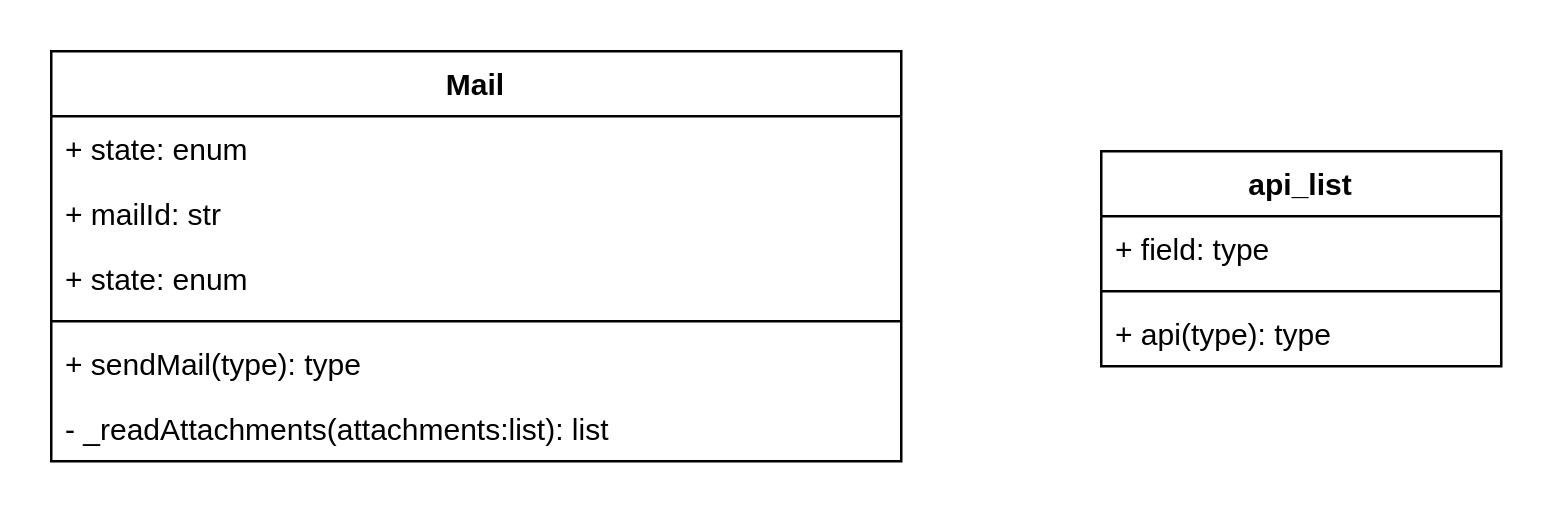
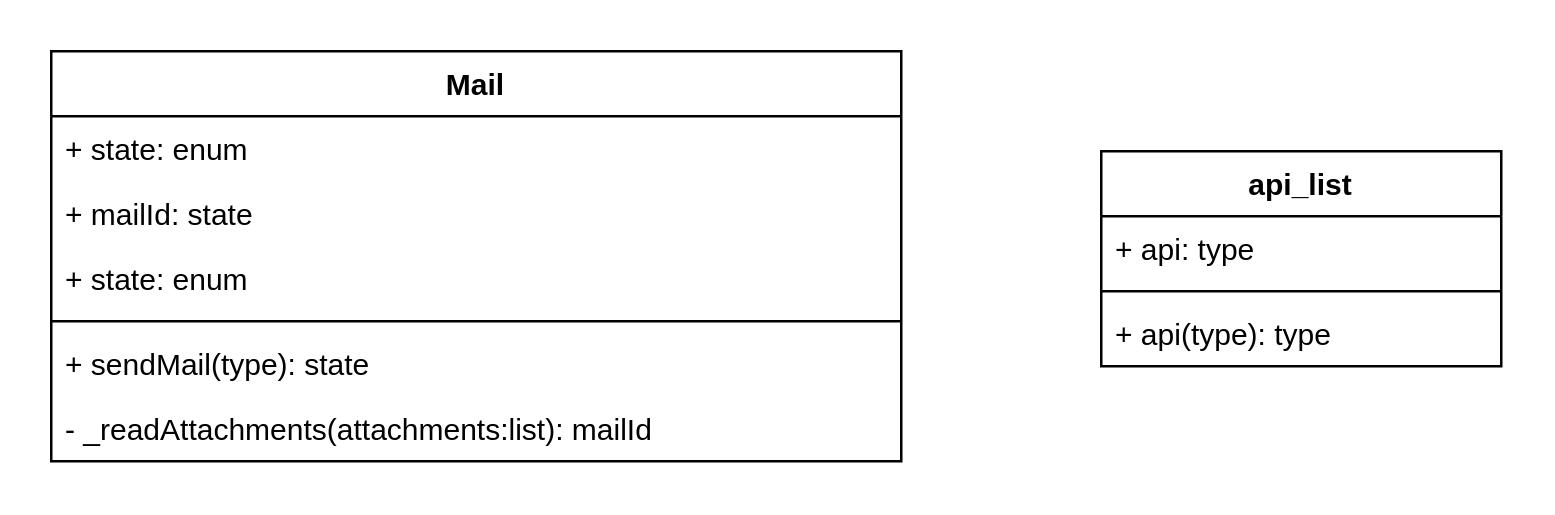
  <mxCell id="0" />
  <mxCell id="1" parent="0" />
  <mxCell id="2" value="api_list" style="swimlane;fontStyle=1;align=center;verticalAlign=top;childLayout=stackLayout;horizontal=1;startSize=26;horizontalStack=0;resizeParent=1;resizeParentMax=0;resizeLast=0;collapsible=1;marginBottom=0;" vertex="1" parent="1"><mxGeometry x="440" y="60" width="160" height="86" as="geometry" /></mxCell>
- <mxCell id="3" value="+ field: type" style="text;strokeColor=none;fillColor=none;align=left;verticalAlign=top;spacingLeft=4;spacingRight=4;overflow=hidden;rotatable=0;points=[[0,0.5],[1,0.5]];portConstraint=eastwest;" vertex="1" parent="2"><mxGeometry y="26" width="160" height="26" as="geometry" /></mxCell>
+ <mxCell id="3" value="+ api: type" style="text;strokeColor=none;fillColor=none;align=left;verticalAlign=top;spacingLeft=4;spacingRight=4;overflow=hidden;rotatable=0;points=[[0,0.5],[1,0.5]];portConstraint=eastwest;" vertex="1" parent="2"><mxGeometry y="26" width="160" height="26" as="geometry" /></mxCell>
  <mxCell id="4" value="" style="line;strokeWidth=1;fillColor=none;align=left;verticalAlign=middle;spacingTop=-1;spacingLeft=3;spacingRight=3;rotatable=0;labelPosition=right;points=[];portConstraint=eastwest;strokeColor=inherit;" vertex="1" parent="2"><mxGeometry y="52" width="160" height="8" as="geometry" /></mxCell>
  <mxCell id="5" value="+ api(type): type" style="text;strokeColor=none;fillColor=none;align=left;verticalAlign=top;spacingLeft=4;spacingRight=4;overflow=hidden;rotatable=0;points=[[0,0.5],[1,0.5]];portConstraint=eastwest;" vertex="1" parent="2"><mxGeometry y="60" width="160" height="26" as="geometry" /></mxCell>
  <mxCell id="6" value="Mail" style="swimlane;fontStyle=1;align=center;verticalAlign=top;childLayout=stackLayout;horizontal=1;startSize=26;horizontalStack=0;resizeParent=1;resizeParentMax=0;resizeLast=0;collapsible=1;marginBottom=0;" vertex="1" parent="1"><mxGeometry x="20" y="20" width="340" height="164" as="geometry" /></mxCell>
  <mxCell id="7" value="+ state: enum" style="text;strokeColor=none;fillColor=none;align=left;verticalAlign=top;spacingLeft=4;spacingRight=4;overflow=hidden;rotatable=0;points=[[0,0.5],[1,0.5]];portConstraint=eastwest;" vertex="1" parent="6"><mxGeometry y="26" width="340" height="26" as="geometry" /></mxCell>
- <mxCell id="8" value="+ mailId: str" style="text;strokeColor=none;fillColor=none;align=left;verticalAlign=top;spacingLeft=4;spacingRight=4;overflow=hidden;rotatable=0;points=[[0,0.5],[1,0.5]];portConstraint=eastwest;" vertex="1" parent="6"><mxGeometry y="52" width="340" height="26" as="geometry" /></mxCell>
+ <mxCell id="8" value="+ mailId: state" style="text;strokeColor=none;fillColor=none;align=left;verticalAlign=top;spacingLeft=4;spacingRight=4;overflow=hidden;rotatable=0;points=[[0,0.5],[1,0.5]];portConstraint=eastwest;" vertex="1" parent="6"><mxGeometry y="52" width="340" height="26" as="geometry" /></mxCell>
  <mxCell id="9" value="+ state: enum" style="text;strokeColor=none;fillColor=none;align=left;verticalAlign=top;spacingLeft=4;spacingRight=4;overflow=hidden;rotatable=0;points=[[0,0.5],[1,0.5]];portConstraint=eastwest;" vertex="1" parent="6"><mxGeometry y="78" width="340" height="26" as="geometry" /></mxCell>
  <mxCell id="10" value="" style="line;strokeWidth=1;fillColor=none;align=left;verticalAlign=middle;spacingTop=-1;spacingLeft=3;spacingRight=3;rotatable=0;labelPosition=right;points=[];portConstraint=eastwest;strokeColor=inherit;" vertex="1" parent="6"><mxGeometry y="104" width="340" height="8" as="geometry" /></mxCell>
- <mxCell id="11" value="+ sendMail(type): type" style="text;strokeColor=none;fillColor=none;align=left;verticalAlign=top;spacingLeft=4;spacingRight=4;overflow=hidden;rotatable=0;points=[[0,0.5],[1,0.5]];portConstraint=eastwest;" vertex="1" parent="6"><mxGeometry y="112" width="340" height="26" as="geometry" /></mxCell>
- <mxCell id="12" value="- _readAttachments(attachments:list): list" style="text;strokeColor=none;fillColor=none;align=left;verticalAlign=top;spacingLeft=4;spacingRight=4;overflow=hidden;rotatable=0;points=[[0,0.5],[1,0.5]];portConstraint=eastwest;" vertex="1" parent="6"><mxGeometry y="138" width="340" height="26" as="geometry" /></mxCell>
+ <mxCell id="11" value="+ sendMail(type): state" style="text;strokeColor=none;fillColor=none;align=left;verticalAlign=top;spacingLeft=4;spacingRight=4;overflow=hidden;rotatable=0;points=[[0,0.5],[1,0.5]];portConstraint=eastwest;" vertex="1" parent="6"><mxGeometry y="112" width="340" height="26" as="geometry" /></mxCell>
+ <mxCell id="12" value="- _readAttachments(attachments:list): mailId" style="text;strokeColor=none;fillColor=none;align=left;verticalAlign=top;spacingLeft=4;spacingRight=4;overflow=hidden;rotatable=0;points=[[0,0.5],[1,0.5]];portConstraint=eastwest;" vertex="1" parent="6"><mxGeometry y="138" width="340" height="26" as="geometry" /></mxCell>
